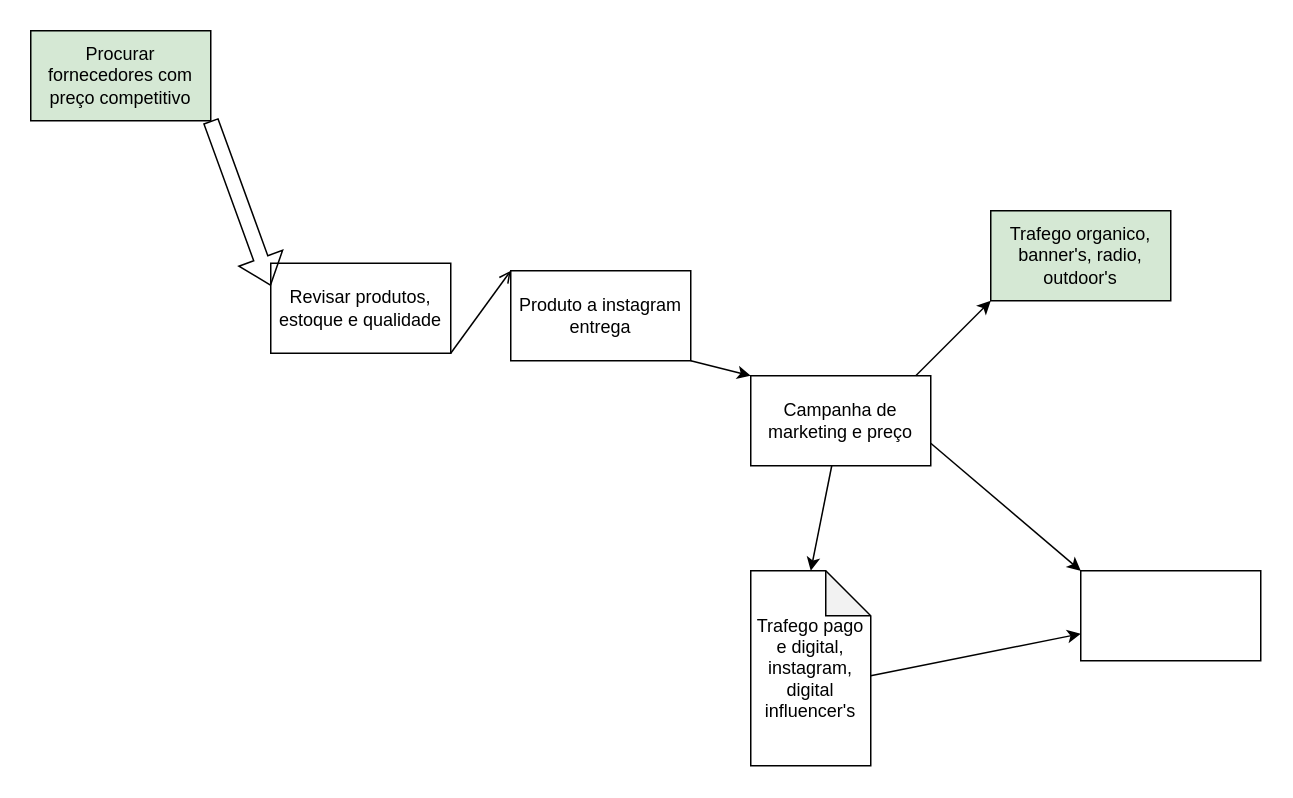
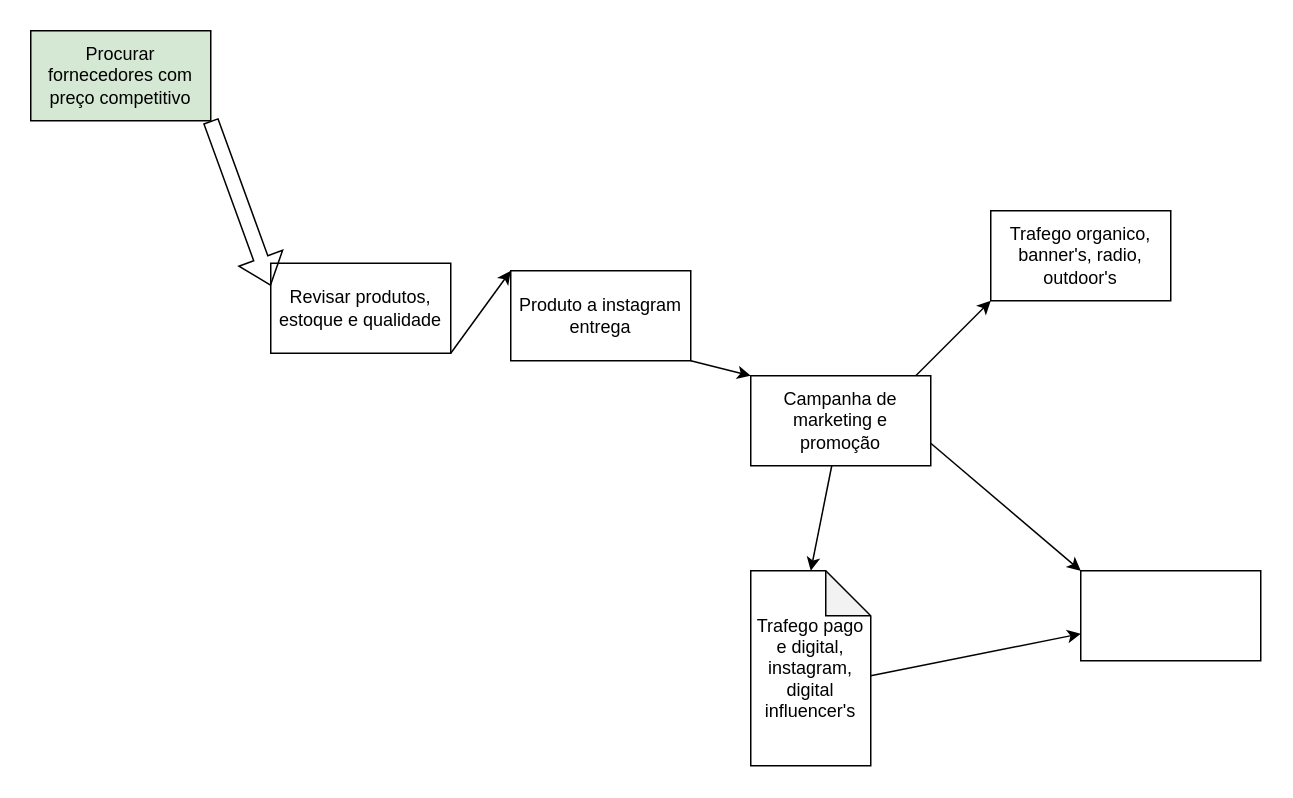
  <mxCell id="0" />
  <mxCell id="1" parent="0" />
  <mxCell id="2" value="Produto a instagram entrega" style="rounded=0;whiteSpace=wrap;html=1;" vertex="1" parent="1"><mxGeometry x="340" y="180" width="120" height="60" as="geometry" /></mxCell>
  <mxCell id="3" value="Procurar fornecedores com preço competitivo&lt;br&gt;" style="rounded=0;whiteSpace=wrap;html=1;fillColor=#d5e8d4;" vertex="1" parent="1"><mxGeometry x="20" y="20" width="120" height="60" as="geometry" /></mxCell>
  <mxCell id="4" value="Revisar produtos, estoque e qualidade" style="rounded=0;whiteSpace=wrap;html=1;" vertex="1" parent="1"><mxGeometry x="180" y="175" width="120" height="60" as="geometry" /></mxCell>
  <mxCell id="5" value="" style="shape=flexArrow;endArrow=classic;html=1;rounded=0;entryX=0;entryY=0.25;entryDx=0;entryDy=0;exitX=1;exitY=1;exitDx=0;exitDy=0;" edge="1" parent="1" source="3" target="4"><mxGeometry width="50" height="50" relative="1" as="geometry"><mxPoint x="120" y="150" as="sourcePoint" /><mxPoint x="170" y="100" as="targetPoint" /></mxGeometry></mxCell>
- <mxCell id="6" value="" style="endArrow=open;html=1;rounded=0;entryX=0;entryY=0;entryDx=0;entryDy=0;exitX=1;exitY=1;exitDx=0;exitDy=0;" edge="1" parent="1" source="4" target="2"><mxGeometry width="50" height="50" relative="1" as="geometry"><mxPoint x="290" y="230" as="sourcePoint" /><mxPoint x="340" y="180" as="targetPoint" /></mxGeometry></mxCell>
+ <mxCell id="6" value="" style="endArrow=classic;html=1;rounded=0;entryX=0;entryY=0;entryDx=0;entryDy=0;exitX=1;exitY=1;exitDx=0;exitDy=0;" edge="1" parent="1" source="4" target="2"><mxGeometry width="50" height="50" relative="1" as="geometry"><mxPoint x="290" y="230" as="sourcePoint" /><mxPoint x="340" y="180" as="targetPoint" /></mxGeometry></mxCell>
  <mxCell id="7" value="" style="rounded=0;whiteSpace=wrap;html=1;" vertex="1" parent="1"><mxGeometry x="720" y="380" width="120" height="60" as="geometry" /></mxCell>
- <mxCell id="8" value="Campanha de marketing e preço" style="rounded=0;whiteSpace=wrap;html=1;" vertex="1" parent="1"><mxGeometry x="500" y="250" width="120" height="60" as="geometry" /></mxCell>
+ <mxCell id="8" value="Campanha de marketing e promoção" style="rounded=0;whiteSpace=wrap;html=1;" vertex="1" parent="1"><mxGeometry x="500" y="250" width="120" height="60" as="geometry" /></mxCell>
  <mxCell id="9" value="" style="endArrow=classic;html=1;rounded=0;entryX=0;entryY=0;entryDx=0;entryDy=0;exitX=1;exitY=1;exitDx=0;exitDy=0;" edge="1" parent="1" source="2" target="8"><mxGeometry width="50" height="50" relative="1" as="geometry"><mxPoint x="420" y="300" as="sourcePoint" /><mxPoint x="470" y="250" as="targetPoint" /></mxGeometry></mxCell>
  <mxCell id="10" value="" style="endArrow=classic;html=1;rounded=0;exitX=1;exitY=0.75;exitDx=0;exitDy=0;entryX=0;entryY=0;entryDx=0;entryDy=0;" edge="1" parent="1" source="8" target="7"><mxGeometry width="50" height="50" relative="1" as="geometry"><mxPoint x="680" y="380" as="sourcePoint" /><mxPoint x="730" y="330" as="targetPoint" /></mxGeometry></mxCell>
  <mxCell id="11" value="Trafego pago e digital, instagram, digital influencer's" style="shape=note;whiteSpace=wrap;html=1;backgroundOutline=1;darkOpacity=0.05;" vertex="1" parent="1"><mxGeometry x="500" y="380" width="80" height="130" as="geometry" /></mxCell>
  <mxCell id="12" value="" style="endArrow=classic;html=1;rounded=0;entryX=0.5;entryY=0;entryDx=0;entryDy=0;entryPerimeter=0;" edge="1" parent="1" source="8" target="11"><mxGeometry width="50" height="50" relative="1" as="geometry"><mxPoint x="500" y="370" as="sourcePoint" /><mxPoint x="550" y="320" as="targetPoint" /></mxGeometry></mxCell>
  <mxCell id="13" value="" style="endArrow=classic;html=1;rounded=0;" edge="1" parent="1" target="7"><mxGeometry width="50" height="50" relative="1" as="geometry"><mxPoint x="580" y="450" as="sourcePoint" /><mxPoint x="600" y="400" as="targetPoint" /></mxGeometry></mxCell>
  <mxCell id="14" value="" style="endArrow=classic;html=1;rounded=0;" edge="1" parent="1"><mxGeometry width="50" height="50" relative="1" as="geometry"><mxPoint x="610" y="250" as="sourcePoint" /><mxPoint x="660" y="200" as="targetPoint" /></mxGeometry></mxCell>
- <mxCell id="15" value="Trafego organico, banner's, radio, outdoor's" style="rounded=0;whiteSpace=wrap;html=1;fillColor=#d5e8d4;" vertex="1" parent="1"><mxGeometry x="660" y="140" width="120" height="60" as="geometry" /></mxCell>
+ <mxCell id="15" value="Trafego organico, banner's, radio, outdoor's" style="rounded=0;whiteSpace=wrap;html=1;" vertex="1" parent="1"><mxGeometry x="660" y="140" width="120" height="60" as="geometry" /></mxCell>
